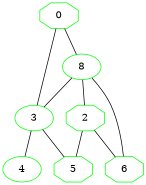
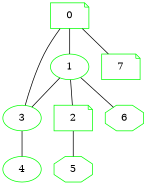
  graph {
    node [color=green fillcolor=white fixedsize=true shape=ellipse style=filled]
-   1 [label=8]
-   0 [shape=octagon]
+   1
+   0 [shape=note]
    3
-   2 [shape=octagon]
+   7 [shape=note]
+   2 [shape=note]
    6 [shape=octagon]
    5 [shape=octagon]
    4
    1 -- 3
    1 -- 2
    1 -- 6
    0 -- 1
    0 -- 3
-   3 -- 5
+   0 -- 7
    3 -- 4
-   2 -- 6
    2 -- 5
  }
